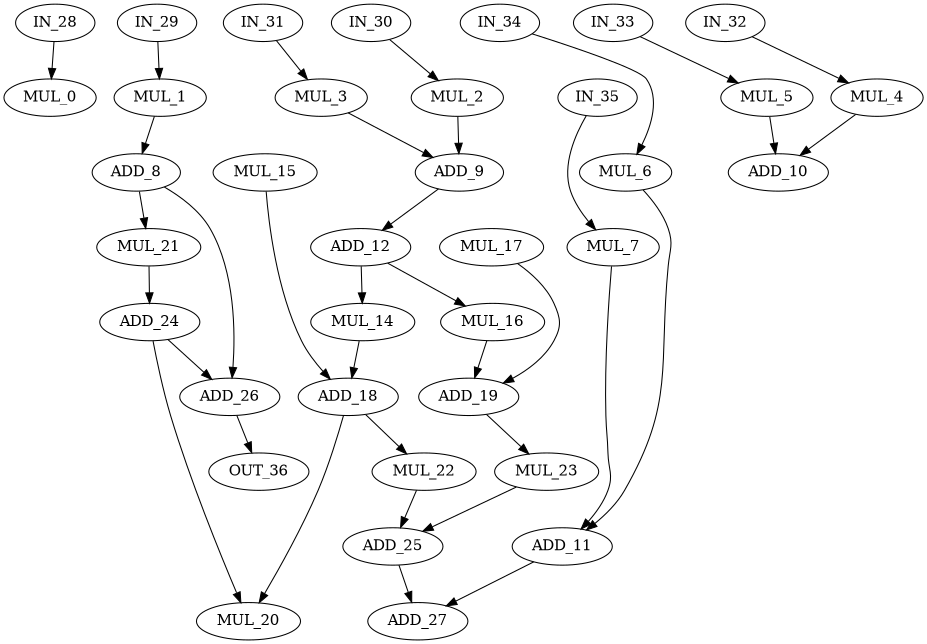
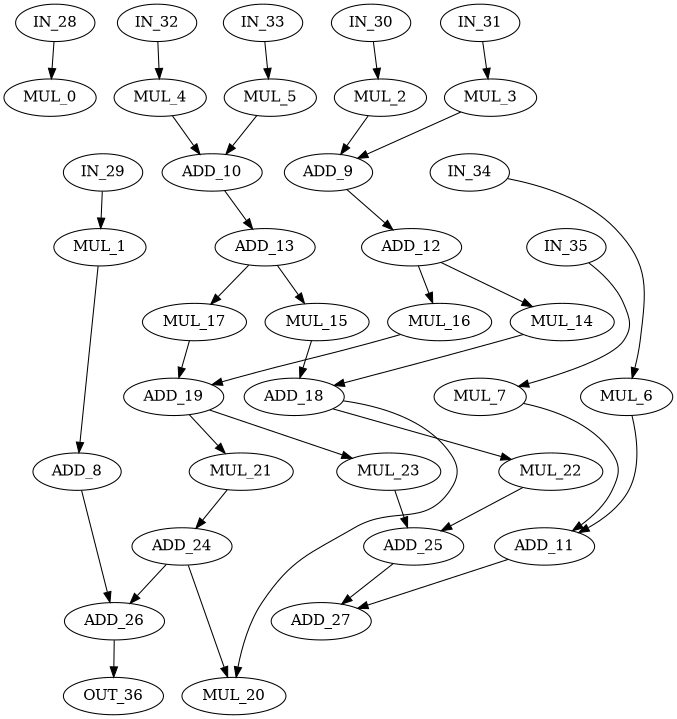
  digraph {
    node [op=muli]
    edge [port=0 weight=0]
    n1 [label=MUL_0 value=2]
    n2 [label=ADD_8 op=add]
    n3 [label=ADD_26 op=add]
    n4 [label=MUL_1 value=2]
    n5 [label=MUL_2 value=2]
    n6 [label=ADD_9 op=add]
    n7 [label=ADD_12 op=addi value=2]
    n8 [label=MUL_3 value=2]
    n9 [label=MUL_4 value=2]
    n10 [label=ADD_10 op=add]
+   n11 [label=ADD_13 op=addi value=2]
    n12 [label=MUL_5 value=2]
    n13 [label=MUL_6 value=2]
    n14 [label=ADD_11 op=add]
    n15 [label=ADD_27 op=add]
    n16 [label=MUL_7 value=2]
    n17 [label=OUT_36 op=out]
    n18 [label=MUL_14 value=2]
    n19 [label=MUL_16 value=2]
    n20 [label=MUL_15 value=2]
    n21 [label=MUL_17 value=2]
    n22 [label=ADD_18 op=add]
    n23 [label=ADD_19 op=add]
    n24 [label=MUL_20 value=2]
    n25 [label=MUL_22 value=2]
    n26 [label=MUL_21 value=2]
    n27 [label=MUL_23 value=2]
    n28 [label=ADD_25 op=add]
    n29 [label=ADD_24 op=add]
    n30 [label=IN_28 op=in]
    n31 [label=IN_29 op=in]
    n32 [label=IN_30 op=in]
    n33 [label=IN_31 op=in]
    n34 [label=IN_32 op=in]
    n35 [label=IN_33 op=in]
    n36 [label=IN_34 op=in]
    n37 [label=IN_35 op=in]
    n2 -> n3
    n3 -> n17
    n4 -> n2 [port=1]
    n5 -> n6
    n6 -> n7
    n7 -> n18
    n7 -> n19
    n8 -> n6 [port=1]
    n9 -> n10
+   n10 -> n11
+   n11 -> n20
+   n11 -> n21
    n12 -> n10 [port=1]
    n13 -> n14
    n14 -> n15
    n16 -> n14 [port=1]
    n18 -> n22
    n19 -> n23
    n20 -> n22 [port=1]
    n21 -> n23 [port=1]
    n22 -> n24
    n22 -> n25
-   n2 -> n26
+   n23 -> n26
    n23 -> n27
    n25 -> n28
    n26 -> n29 [port=1]
    n27 -> n28 [port=1]
    n28 -> n15 [port=1]
    n29 -> n3 [port=1]
    n29 -> n24
    n30 -> n1
    n31 -> n4
    n32 -> n5
    n33 -> n8
    n34 -> n9
    n35 -> n12
    n36 -> n13
    n37 -> n16
  }
